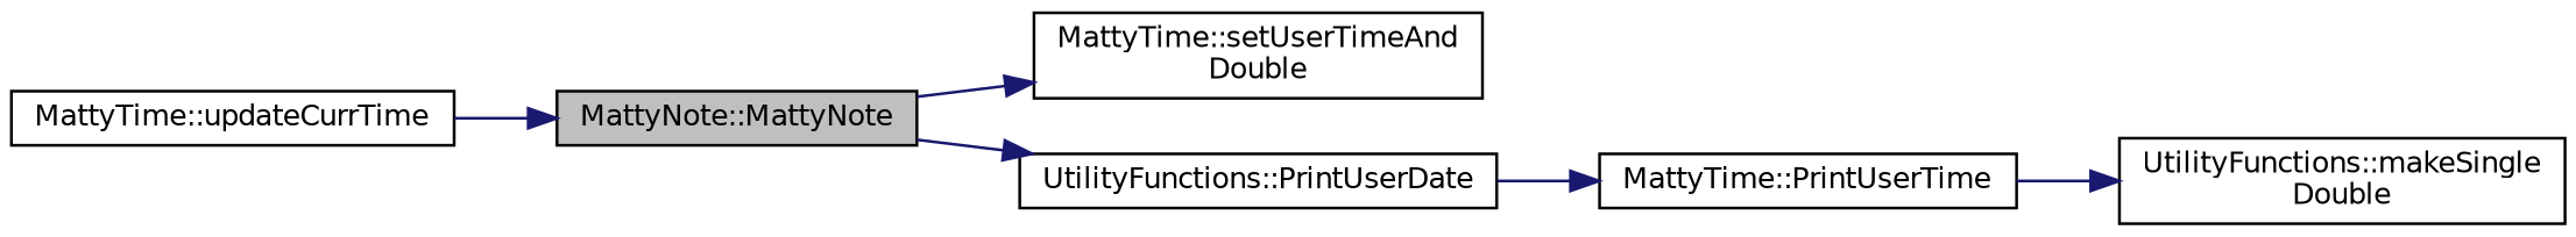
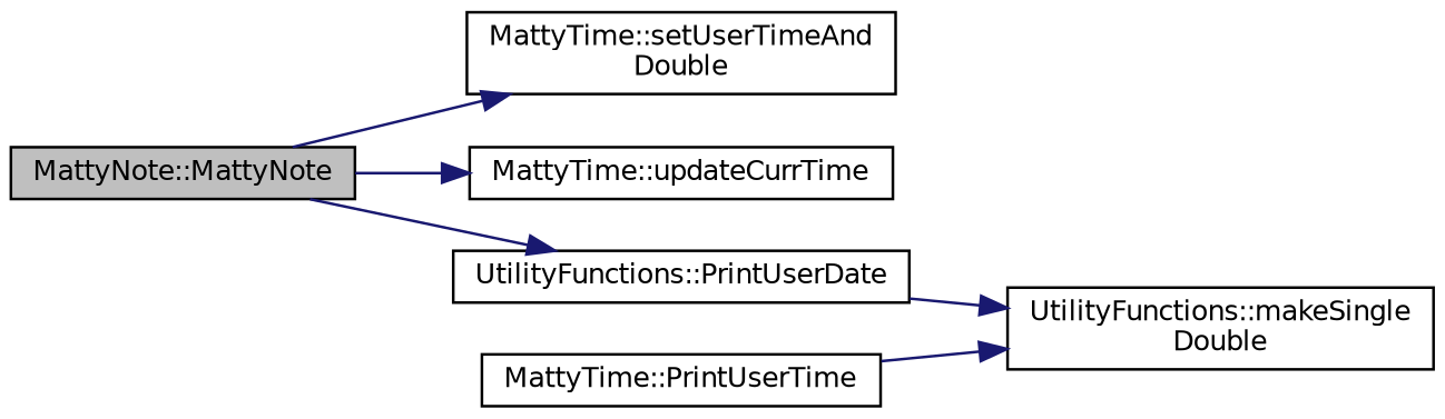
  digraph {
    rankdir=LR
    node [color=black fillcolor=white fontname=Helvetica fontsize=10 shape=record style=filled]
    edge [color=midnightblue fontname=Helvetica fontsize=10 labelfontname=Helvetica labelfontsize=10 style=solid]
    n1 [fillcolor=grey75 fontcolor=black height=0.2 label="MattyNote::MattyNote" width=0.4]
    n2 [height=0.2 label="MattyTime::setUserTimeAnd\lDouble" width=0.4]
    n3 [height=0.2 label="MattyTime::updateCurrTime" width=0.4]
    n4 [height=0.2 label="UtilityFunctions::PrintUserDate" width=0.4]
    n5 [height=0.2 label="MattyTime::PrintUserTime" width=0.4]
    n6 [height=0.2 label="UtilityFunctions::makeSingle\lDouble" width=0.4]
    n1 -> n2
-   n3 -> n1
+   n1 -> n3
    n1 -> n4
-   n4 -> n5
+   n4 -> n6
    n5 -> n6
  }
